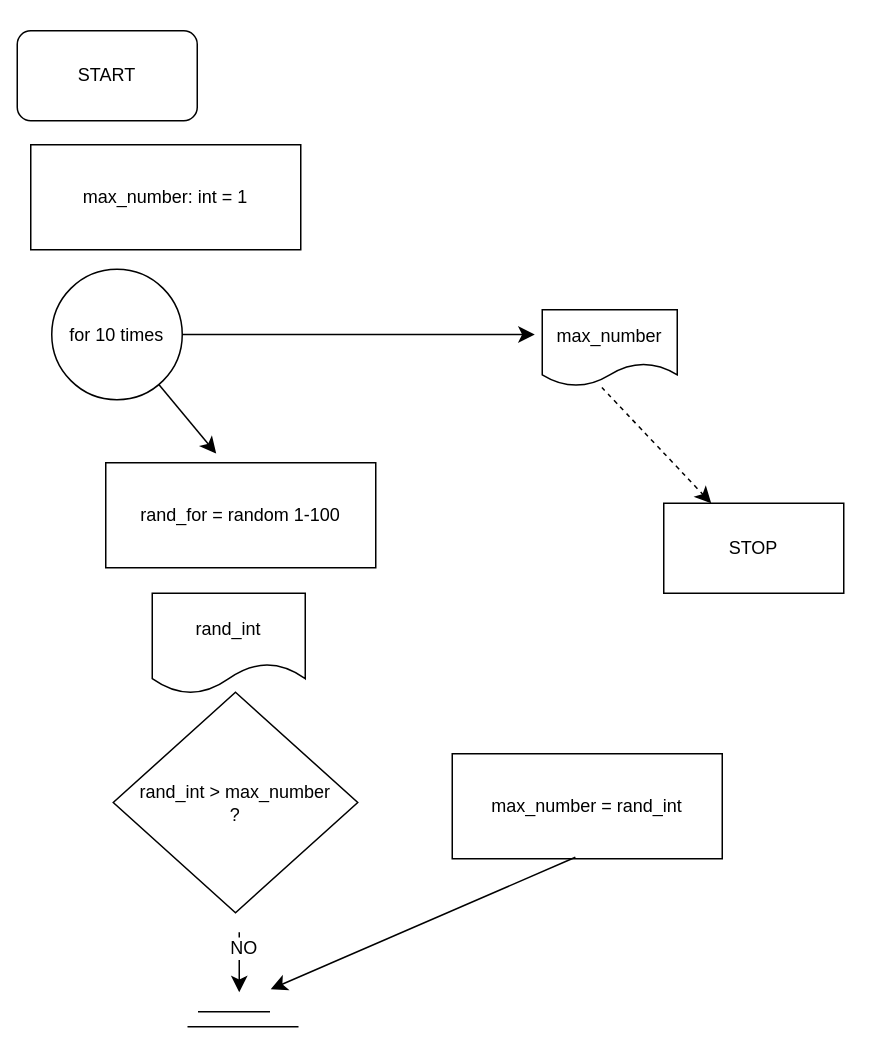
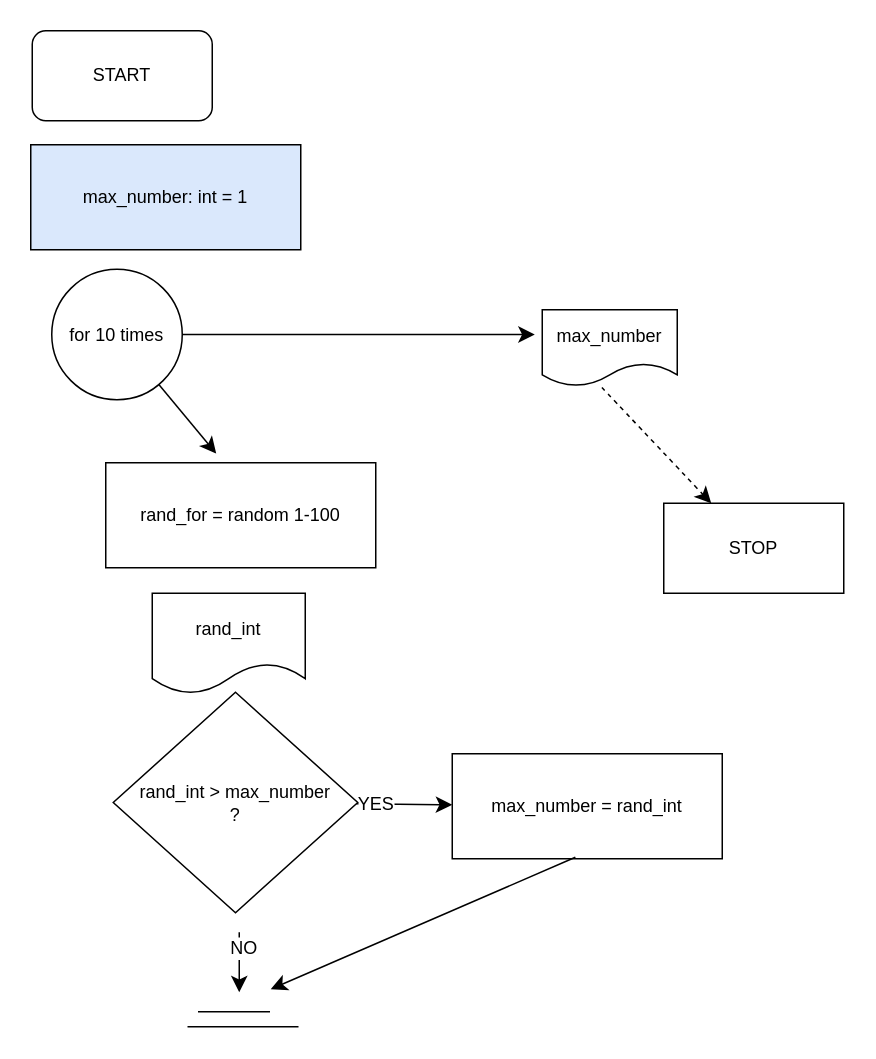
  <mxCell id="0" />
  <mxCell id="1" parent="0" />
- <mxCell id="2" value="START" style="rounded=1;whiteSpace=wrap;html=1;" vertex="1" parent="1"><mxGeometry x="11" y="20" width="120" height="60" as="geometry" /></mxCell>
+ <mxCell id="2" value="START" style="rounded=1;whiteSpace=wrap;html=1;" vertex="1" parent="1"><mxGeometry x="21" y="20" width="120" height="60" as="geometry" /></mxCell>
  <mxCell id="3" value="STOP" style="whiteSpace=wrap;html=1;rounded=0;" vertex="1" parent="1"><mxGeometry x="442" y="335" width="120" height="60" as="geometry" /></mxCell>
- <mxCell id="4" value="max_number: int = 1" style="rounded=0;whiteSpace=wrap;html=1;" vertex="1" parent="1"><mxGeometry x="20" y="96" width="180" height="70" as="geometry" /></mxCell>
+ <mxCell id="4" value="max_number: int = 1" style="rounded=0;whiteSpace=wrap;html=1;fillColor=#dae8fc;" vertex="1" parent="1"><mxGeometry x="20" y="96" width="180" height="70" as="geometry" /></mxCell>
  <mxCell id="5" style="edgeStyle=none;curved=1;rounded=0;orthogonalLoop=1;jettySize=auto;html=1;fontSize=12;startSize=8;endSize=8;" edge="1" parent="1" source="7"><mxGeometry relative="1" as="geometry"><mxPoint x="143.642" y="301.891" as="targetPoint" /></mxGeometry></mxCell>
  <mxCell id="6" style="edgeStyle=none;curved=1;rounded=0;orthogonalLoop=1;jettySize=auto;html=1;fontSize=12;startSize=8;endSize=8;" edge="1" parent="1" source="7"><mxGeometry relative="1" as="geometry"><mxPoint x="356" y="222.5" as="targetPoint" /></mxGeometry></mxCell>
  <mxCell id="7" value="for 10 times" style="ellipse;whiteSpace=wrap;html=1;aspect=fixed;" vertex="1" parent="1"><mxGeometry x="34" y="179" width="87" height="87" as="geometry" /></mxCell>
+ <mxCell id="8" value="" style="edgeStyle=none;curved=1;rounded=0;orthogonalLoop=1;jettySize=auto;html=1;fontSize=12;startSize=8;endSize=8;" edge="1" parent="1" source="10" target="18"><mxGeometry relative="1" as="geometry" /></mxCell>
+ <mxCell id="9" value="YES" style="edgeLabel;html=1;align=center;verticalAlign=middle;resizable=0;points=[];fontSize=12;" vertex="1" connectable="0" parent="8"><mxGeometry x="-0.626" relative="1" as="geometry"><mxPoint as="offset" /></mxGeometry></mxCell>
  <mxCell id="10" value="rand_int &amp;gt; max_number&lt;div&gt;?&lt;/div&gt;" style="rhombus;whiteSpace=wrap;html=1;" vertex="1" parent="1"><mxGeometry x="75" y="461" width="163" height="147" as="geometry" /></mxCell>
  <mxCell id="11" value="" style="edgeStyle=none;curved=1;rounded=0;orthogonalLoop=1;jettySize=auto;html=1;fontSize=12;startSize=8;endSize=8;exitX=0.442;exitY=1.017;exitDx=0;exitDy=0;exitPerimeter=0;dashed=1;" edge="1" parent="1" source="16" target="3"><mxGeometry relative="1" as="geometry"><mxPoint x="513" y="210" as="sourcePoint" /></mxGeometry></mxCell>
  <mxCell id="12" value="" style="endArrow=none;html=1;rounded=0;fontSize=12;startSize=8;endSize=8;curved=1;" edge="1" parent="1"><mxGeometry width="50" height="50" relative="1" as="geometry"><mxPoint x="131.5" y="674" as="sourcePoint" /><mxPoint x="179.5" y="674" as="targetPoint" /></mxGeometry></mxCell>
  <mxCell id="13" value="" style="endArrow=none;html=1;rounded=0;fontSize=12;startSize=8;endSize=8;curved=1;" edge="1" parent="1"><mxGeometry width="50" height="50" relative="1" as="geometry"><mxPoint x="124.5" y="684" as="sourcePoint" /><mxPoint x="198.5" y="684" as="targetPoint" /></mxGeometry></mxCell>
  <mxCell id="14" value="" style="edgeStyle=none;curved=1;rounded=0;orthogonalLoop=1;jettySize=auto;html=1;fontSize=12;startSize=8;endSize=8;" edge="1" parent="1"><mxGeometry relative="1" as="geometry"><mxPoint x="159" y="621" as="sourcePoint" /><mxPoint x="159" y="661" as="targetPoint" /></mxGeometry></mxCell>
  <mxCell id="15" value="NO" style="edgeLabel;html=1;align=center;verticalAlign=middle;resizable=0;points=[];fontSize=12;" vertex="1" connectable="0" parent="14"><mxGeometry x="-0.5" y="2" relative="1" as="geometry"><mxPoint as="offset" /></mxGeometry></mxCell>
  <mxCell id="16" value="max_number" style="shape=document;whiteSpace=wrap;html=1;boundedLbl=1;" vertex="1" parent="1"><mxGeometry x="361" y="206" width="90" height="51" as="geometry" /></mxCell>
  <mxCell id="17" value="rand_for = random 1-100" style="rounded=0;whiteSpace=wrap;html=1;" vertex="1" parent="1"><mxGeometry x="70" y="308" width="180" height="70" as="geometry" /></mxCell>
  <mxCell id="18" value="max_number = rand_int" style="rounded=0;whiteSpace=wrap;html=1;" vertex="1" parent="1"><mxGeometry x="301" y="502" width="180" height="70" as="geometry" /></mxCell>
  <mxCell id="19" value="" style="endArrow=classic;html=1;rounded=0;fontSize=12;startSize=8;endSize=8;curved=1;exitX=0.456;exitY=0.986;exitDx=0;exitDy=0;exitPerimeter=0;" edge="1" parent="1" source="18"><mxGeometry width="50" height="50" relative="1" as="geometry"><mxPoint x="376" y="579" as="sourcePoint" /><mxPoint x="180" y="659" as="targetPoint" /></mxGeometry></mxCell>
  <mxCell id="20" value="rand_int" style="shape=document;whiteSpace=wrap;html=1;boundedLbl=1;" vertex="1" parent="1"><mxGeometry x="101" y="395" width="102" height="67" as="geometry" /></mxCell>
